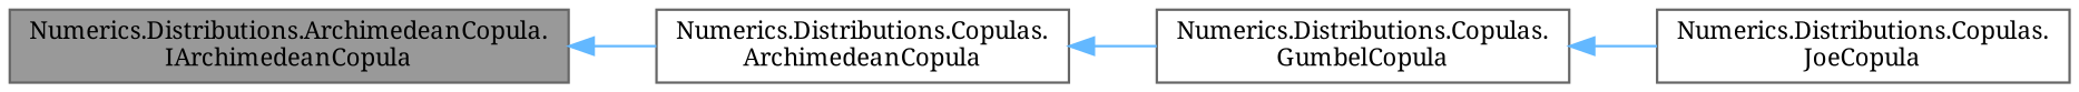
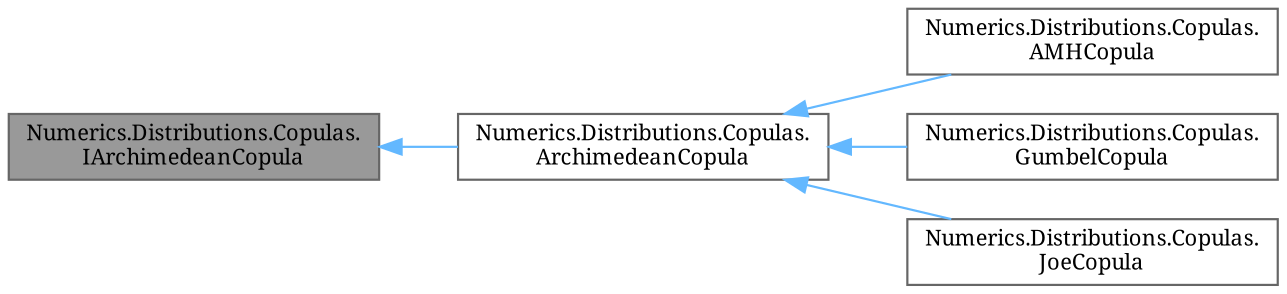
  digraph {
    fontname="Noto Serif"
    rankdir=LR
    node [color=gray40 fillcolor=white fontname="Noto Serif" fontsize=10 shape=box style=filled]
    edge [color=steelblue1 dir=back fontname="Noto Serif" fontsize=10 labelfontname=Helvetica labelfontsize=10 style=solid]
-   n1 [fillcolor=grey60 fontcolor=black height=0.2 label="Numerics.Distributions.ArchimedeanCopula.\lIArchimedeanCopula" width=0.4]
+   n1 [fillcolor=grey60 fontcolor=black height=0.2 label="Numerics.Distributions.Copulas.\lIArchimedeanCopula" width=0.4]
    n2 [height=0.2 label="Numerics.Distributions.Copulas.\lArchimedeanCopula" width=0.4]
+   n3 [height=0.2 label="Numerics.Distributions.Copulas.\lAMHCopula" width=0.4]
    n4 [height=0.2 label="Numerics.Distributions.Copulas.\lGumbelCopula" width=0.4]
    n5 [height=0.2 label="Numerics.Distributions.Copulas.\lJoeCopula" width=0.4]
    n1 -> n2
+   n2 -> n3
    n2 -> n4
-   n4 -> n5
+   n2 -> n5
  }
